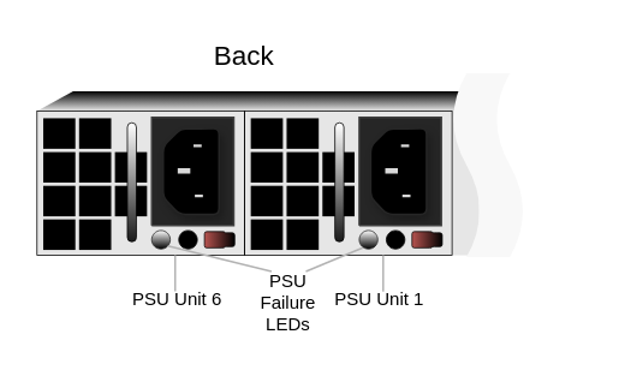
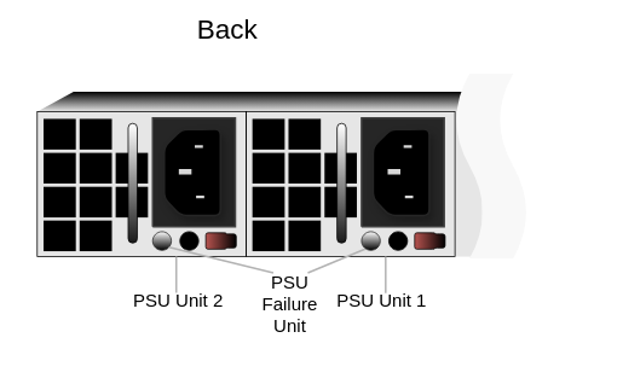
  <mxCell id="0" />
  <mxCell id="1" parent="0" />
  <mxCell id="2" value="" style="rounded=0;whiteSpace=wrap;html=1;strokeWidth=0.5;strokeColor=none;fillColor=#E6E6E6;" parent="1" vertex="1"><mxGeometry x="20" y="61" width="245" height="80" as="geometry" /></mxCell>
  <mxCell id="3" value="" style="shape=trapezoid;perimeter=trapezoidPerimeter;whiteSpace=wrap;html=1;fixedSize=1;shadow=0;strokeWidth=0.25;strokeColor=none;fillColor=#000000;gradientColor=#E6E6E6;" parent="1" vertex="1"><mxGeometry x="20" y="50" width="255" height="11" as="geometry" /></mxCell>
  <mxCell id="4" style="vsdxID=189;shape=stencil(nZLdDoIwDIWfprekdMkI14gv4BMsbrpFZGTg79M7qBqDgQTuunO+rst6QBStVY0BwrYL/mRuTncWxAaIXG1NcF2sQJQgioMP5hj8pdZ8blQkCQfFaO5Je5pQhf3OPc1bSyhjmfvO/trPu7Mr5dd+sJIlMh+ELfOVq2d5nIZxHZjiDPr/gIV4TolIpxs+t63El/7emI/FsFheuasqzsWvPw5ClDhEonwB);labelBackgroundColor=none;rounded=1;html=1;whiteSpace=wrap;aspect=fixed;fillColor=#B85450;strokeWidth=0.5;gradientColor=#000000;gradientDirection=east;" parent="1" vertex="1"><mxGeometry x="112.81" y="127.87" width="16.75" height="9" as="geometry" /></mxCell>
  <mxCell id="5" style="vsdxID=190;fillColor=#ffffff;gradientColor=#000000;shape=stencil(vVHLDsIgEPwajiQI6RfU+h8bu22JCGRB2/69kG1iazx58DazM/vIjjBtmiCi0CplCjecbZ8nYc5Ca+snJJsLEqYTph0C4Ujh4XvmEaqzont41gkL96naodXKrGF6YSfQtUi0OXXDVlqPfJNP6usotUhYbJIUMmQb/GGrAxpRljVycDBuc1hKM2LclX8/7H9nFfB+82Cd45T2+mcspcSRmu4F);strokeColor=#262626;labelBackgroundColor=none;rounded=0;html=1;whiteSpace=wrap;strokeWidth=0.5;" parent="1" vertex="1"><mxGeometry x="83.583" y="127.248" width="10.253" height="10.253" as="geometry" /></mxCell>
  <mxCell id="6" value="" style="group;aspect=fixed;" parent="1" vertex="1" connectable="0"><mxGeometry x="83.583" y="64.5" width="45.46" height="60" as="geometry" /></mxCell>
  <mxCell id="7" style="vsdxID=182;rotation=0;fillColor=#262626;gradientColor=none;shape=stencil(nZBLDoAgDERP0z3SIyjew0SURgSD+Lu9kMZoXLhwN9O+tukAlrNpJg1SzDH4QW/URgNYgZTkjA4UkwJUgGXng+6DX1zLfmoymdXo17xh5zmRJ6Q42BWCfc2oJfdAr+Yv+AP9Cb7OJ3H/2JG1HNGz/84klThPVCc=);strokeColor=#3f3f3f;shadow=0;labelBackgroundColor=none;rounded=0;html=1;whiteSpace=wrap;" parent="6" vertex="1"><mxGeometry width="45.46" height="60.0" as="geometry" /></mxCell>
  <mxCell id="8" style="vsdxID=183;rotation=0;fillColor=none;gradientColor=none;strokeColor=none;shadow=1;labelBackgroundColor=none;rounded=0;html=1;whiteSpace=wrap;" parent="6" vertex="1"><mxGeometry x="6.334" y="6.247" width="30.973" height="47.5" as="geometry" /></mxCell>
  <mxCell id="9" style="vsdxID=184;rotation=0;fillColor=#000000;gradientColor=none;shape=stencil(jZHdDsIgDIWfhlvStf6M6zlfwCcgDh0Rx8Lw9+llqybOqNldz+lXoBxBRVfr1giELgZ/MBdbxVrQSiDapjbBxlQJKgUVOx/MPvhTU7FudSIRBsdUPJP1NIIO2429G/ZIEiD7PHj05/7C63MEgJs31qzWjDrb/EFf+iuMuVTz6fj45BxktpwKI8iF+g0TSIXjFeWMpm85enQqhn/nRKxzHNt7/zOnZHHGVD4A);strokeColor=#262626;shadow=1;labelBackgroundColor=#ffffff;rounded=1;html=1;whiteSpace=wrap;" parent="8" vertex="1"><mxGeometry width="30.973" height="47.5" as="geometry" /></mxCell>
  <mxCell id="10" style="vsdxID=185;rotation=0;fillColor=#d8d8d8;gradientColor=none;shape=stencil(nZBLDoAgDERP0z3SIyjew0SURgSD+Lu9kMZoXLhwN9O+tukAlrNpJg1SzDH4QW/URgNYgZTkjA4UkwJUgGXng+6DX1zLfmoymdXo17xh5zmRJ6Q42BWCfc2oJfdAr+Yv+AP9Cb7OJ3H/2JG1HNGz/84klThPVCc=);strokeColor=none;shadow=1;labelBackgroundColor=none;rounded=0;html=1;whiteSpace=wrap;" parent="8" vertex="1"><mxGeometry x="8.039" y="21.944" width="6.994" height="3.0" as="geometry" /></mxCell>
  <mxCell id="11" style="vsdxID=186;rotation=0;fillColor=#d8d8d8;gradientColor=none;shape=stencil(nZBLDoAgDERP0z3SIyjew0SURgSD+Lu9kMZoXLhwN9O+tukAlrNpJg1SzDH4QW/URgNYgZTkjA4UkwJUgGXng+6DX1zLfmoymdXo17xh5zmRJ6Q42BWCfc2oJfdAr+Yv+AP9Cb7OJ3H/2JG1HNGz/84klThPVCc=);strokeColor=none;shadow=1;labelBackgroundColor=none;rounded=0;html=1;whiteSpace=wrap;" parent="8" vertex="1"><mxGeometry x="16.809" y="8.778" width="4.496" height="1.5" as="geometry" /></mxCell>
  <mxCell id="12" style="vsdxID=187;rotation=0;fillColor=#d8d8d8;gradientColor=none;shape=stencil(nZBLDoAgDERP0z3SIyjew0SURgSD+Lu9kMZoXLhwN9O+tukAlrNpJg1SzDH4QW/URgNYgZTkjA4UkwJUgGXng+6DX1zLfmoymdXo17xh5zmRJ6Q42BWCfc2oJfdAr+Yv+AP9Cb7OJ3H/2JG1HNGz/84klThPVCc=);strokeColor=none;shadow=1;labelBackgroundColor=none;rounded=0;html=1;whiteSpace=wrap;" parent="8" vertex="1"><mxGeometry x="17.54" y="36.574" width="4.496" height="1.5" as="geometry" /></mxCell>
  <mxCell id="13" style="vsdxID=190;shape=stencil(vVHLDsIgEPwajiQI6RfU+h8bu22JCGRB2/69kG1iazx58DazM/vIjjBtmiCi0CplCjecbZ8nYc5Ca+snJJsLEqYTph0C4Ujh4XvmEaqzont41gkL96naodXKrGF6YSfQtUi0OXXDVlqPfJNP6usotUhYbJIUMmQb/GGrAxpRljVycDBuc1hKM2LclX8/7H9nFfB+82Cd45T2+mcspcSRmu4F);labelBackgroundColor=none;rounded=0;html=1;whiteSpace=wrap;strokeWidth=0.5;fillColor=#000000;" parent="1" vertex="1"><mxGeometry x="98.583" y="127.248" width="10.253" height="10.253" as="geometry" /></mxCell>
  <mxCell id="14" value="" style="group;aspect=fixed;" parent="1" vertex="1" connectable="0"><mxGeometry x="23.47" y="65.003" width="57.5" height="73" as="geometry" /></mxCell>
  <mxCell id="15" value="" style="rounded=0;whiteSpace=wrap;html=1;strokeWidth=0.5;fillColor=#000000;strokeColor=none;" parent="14" vertex="1"><mxGeometry y="18.758" width="17.79" height="16.927" as="geometry" /></mxCell>
  <mxCell id="16" value="" style="rounded=0;whiteSpace=wrap;html=1;strokeWidth=0.5;fillColor=#000000;strokeColor=none;" parent="14" vertex="1"><mxGeometry x="19.857" y="18.758" width="17.79" height="16.927" as="geometry" /></mxCell>
  <mxCell id="17" value="" style="rounded=0;whiteSpace=wrap;html=1;strokeWidth=0.5;fillColor=#000000;strokeColor=none;" parent="14" vertex="1"><mxGeometry x="39.71" y="18.758" width="17.79" height="16.927" as="geometry" /></mxCell>
  <mxCell id="18" value="" style="rounded=0;whiteSpace=wrap;html=1;strokeWidth=0.5;fillColor=#000000;strokeColor=none;" parent="14" vertex="1"><mxGeometry y="37.469" width="17.79" height="16.927" as="geometry" /></mxCell>
  <mxCell id="19" value="" style="rounded=0;whiteSpace=wrap;html=1;strokeWidth=0.5;fillColor=#000000;strokeColor=none;" parent="14" vertex="1"><mxGeometry x="19.857" y="37.469" width="17.79" height="16.927" as="geometry" /></mxCell>
  <mxCell id="20" value="" style="rounded=0;whiteSpace=wrap;html=1;strokeWidth=0.5;fillColor=#000000;strokeColor=none;" parent="14" vertex="1"><mxGeometry x="39.71" y="37.469" width="17.79" height="16.927" as="geometry" /></mxCell>
  <mxCell id="21" value="" style="rounded=0;whiteSpace=wrap;html=1;strokeWidth=0.5;fillColor=#000000;strokeColor=none;" parent="14" vertex="1"><mxGeometry width="17.79" height="16.927" as="geometry" /></mxCell>
  <mxCell id="22" value="" style="rounded=0;whiteSpace=wrap;html=1;strokeWidth=0.5;fillColor=#000000;strokeColor=none;" parent="14" vertex="1"><mxGeometry x="19.857" width="17.79" height="16.927" as="geometry" /></mxCell>
  <mxCell id="23" value="" style="rounded=0;whiteSpace=wrap;html=1;strokeWidth=0.5;fillColor=#000000;strokeColor=none;" parent="14" vertex="1"><mxGeometry y="56.073" width="17.79" height="16.927" as="geometry" /></mxCell>
  <mxCell id="24" value="" style="rounded=0;whiteSpace=wrap;html=1;strokeWidth=0.5;fillColor=#000000;strokeColor=none;" parent="14" vertex="1"><mxGeometry x="19.857" y="56.073" width="17.79" height="16.927" as="geometry" /></mxCell>
  <mxCell id="25" value="" style="rounded=1;whiteSpace=wrap;html=1;shadow=0;strokeColor=#000000;strokeWidth=0.5;rotation=90;gradientColor=#ffffff;gradientDirection=west;fillColor=#1A1A1A;arcSize=50;" parent="1" vertex="1"><mxGeometry x="39.58" y="98" width="66" height="5" as="geometry" /></mxCell>
  <mxCell id="26" value="" style="rounded=0;whiteSpace=wrap;html=1;strokeWidth=0.5;gradientColor=#000000;fillColor=none;" parent="1" vertex="1"><mxGeometry x="135" y="61" width="115" height="80" as="geometry" /></mxCell>
  <mxCell id="27" style="vsdxID=189;shape=stencil(nZLdDoIwDIWfprekdMkI14gv4BMsbrpFZGTg79M7qBqDgQTuunO+rst6QBStVY0BwrYL/mRuTncWxAaIXG1NcF2sQJQgioMP5hj8pdZ8blQkCQfFaO5Je5pQhf3OPc1bSyhjmfvO/trPu7Mr5dd+sJIlMh+ELfOVq2d5nIZxHZjiDPr/gIV4TolIpxs+t63El/7emI/FsFheuasqzsWvPw5ClDhEonwB);labelBackgroundColor=none;rounded=1;html=1;whiteSpace=wrap;aspect=fixed;fillColor=#B85450;strokeWidth=0.5;gradientColor=#000000;gradientDirection=east;" parent="1" vertex="1"><mxGeometry x="227.81" y="127.87" width="16.75" height="9" as="geometry" /></mxCell>
  <mxCell id="28" style="vsdxID=190;fillColor=#ffffff;gradientColor=#000000;shape=stencil(vVHLDsIgEPwajiQI6RfU+h8bu22JCGRB2/69kG1iazx58DazM/vIjjBtmiCi0CplCjecbZ8nYc5Ca+snJJsLEqYTph0C4Ujh4XvmEaqzont41gkL96naodXKrGF6YSfQtUi0OXXDVlqPfJNP6usotUhYbJIUMmQb/GGrAxpRljVycDBuc1hKM2LclX8/7H9nFfB+82Cd45T2+mcspcSRmu4F);strokeColor=#262626;labelBackgroundColor=none;rounded=0;html=1;whiteSpace=wrap;strokeWidth=0.5;" parent="1" vertex="1"><mxGeometry x="198.583" y="127.248" width="10.253" height="10.253" as="geometry" /></mxCell>
  <mxCell id="29" value="" style="group;aspect=fixed;" parent="1" vertex="1" connectable="0"><mxGeometry x="198.583" y="64.5" width="45.46" height="60" as="geometry" /></mxCell>
  <mxCell id="30" style="vsdxID=182;rotation=0;fillColor=#262626;gradientColor=none;shape=stencil(nZBLDoAgDERP0z3SIyjew0SURgSD+Lu9kMZoXLhwN9O+tukAlrNpJg1SzDH4QW/URgNYgZTkjA4UkwJUgGXng+6DX1zLfmoymdXo17xh5zmRJ6Q42BWCfc2oJfdAr+Yv+AP9Cb7OJ3H/2JG1HNGz/84klThPVCc=);strokeColor=#3f3f3f;shadow=0;labelBackgroundColor=none;rounded=0;html=1;whiteSpace=wrap;" parent="29" vertex="1"><mxGeometry width="45.46" height="60.0" as="geometry" /></mxCell>
  <mxCell id="31" style="vsdxID=183;rotation=0;fillColor=none;gradientColor=none;strokeColor=none;shadow=1;labelBackgroundColor=none;rounded=0;html=1;whiteSpace=wrap;" parent="29" vertex="1"><mxGeometry x="6.334" y="6.247" width="30.973" height="47.5" as="geometry" /></mxCell>
  <mxCell id="32" style="vsdxID=184;rotation=0;fillColor=#000000;gradientColor=none;shape=stencil(jZHdDsIgDIWfhlvStf6M6zlfwCcgDh0Rx8Lw9+llqybOqNldz+lXoBxBRVfr1giELgZ/MBdbxVrQSiDapjbBxlQJKgUVOx/MPvhTU7FudSIRBsdUPJP1NIIO2429G/ZIEiD7PHj05/7C63MEgJs31qzWjDrb/EFf+iuMuVTz6fj45BxktpwKI8iF+g0TSIXjFeWMpm85enQqhn/nRKxzHNt7/zOnZHHGVD4A);strokeColor=#262626;shadow=1;labelBackgroundColor=#ffffff;rounded=1;html=1;whiteSpace=wrap;" parent="31" vertex="1"><mxGeometry width="30.973" height="47.5" as="geometry" /></mxCell>
  <mxCell id="33" style="vsdxID=185;rotation=0;fillColor=#d8d8d8;gradientColor=none;shape=stencil(nZBLDoAgDERP0z3SIyjew0SURgSD+Lu9kMZoXLhwN9O+tukAlrNpJg1SzDH4QW/URgNYgZTkjA4UkwJUgGXng+6DX1zLfmoymdXo17xh5zmRJ6Q42BWCfc2oJfdAr+Yv+AP9Cb7OJ3H/2JG1HNGz/84klThPVCc=);strokeColor=none;shadow=1;labelBackgroundColor=none;rounded=0;html=1;whiteSpace=wrap;" parent="31" vertex="1"><mxGeometry x="8.039" y="21.944" width="6.994" height="3.0" as="geometry" /></mxCell>
  <mxCell id="34" style="vsdxID=186;rotation=0;fillColor=#d8d8d8;gradientColor=none;shape=stencil(nZBLDoAgDERP0z3SIyjew0SURgSD+Lu9kMZoXLhwN9O+tukAlrNpJg1SzDH4QW/URgNYgZTkjA4UkwJUgGXng+6DX1zLfmoymdXo17xh5zmRJ6Q42BWCfc2oJfdAr+Yv+AP9Cb7OJ3H/2JG1HNGz/84klThPVCc=);strokeColor=none;shadow=1;labelBackgroundColor=none;rounded=0;html=1;whiteSpace=wrap;" parent="31" vertex="1"><mxGeometry x="16.809" y="8.778" width="4.496" height="1.5" as="geometry" /></mxCell>
  <mxCell id="35" style="vsdxID=187;rotation=0;fillColor=#d8d8d8;gradientColor=none;shape=stencil(nZBLDoAgDERP0z3SIyjew0SURgSD+Lu9kMZoXLhwN9O+tukAlrNpJg1SzDH4QW/URgNYgZTkjA4UkwJUgGXng+6DX1zLfmoymdXo17xh5zmRJ6Q42BWCfc2oJfdAr+Yv+AP9Cb7OJ3H/2JG1HNGz/84klThPVCc=);strokeColor=none;shadow=1;labelBackgroundColor=none;rounded=0;html=1;whiteSpace=wrap;" parent="31" vertex="1"><mxGeometry x="17.54" y="36.574" width="4.496" height="1.5" as="geometry" /></mxCell>
  <mxCell id="36" style="vsdxID=190;shape=stencil(vVHLDsIgEPwajiQI6RfU+h8bu22JCGRB2/69kG1iazx58DazM/vIjjBtmiCi0CplCjecbZ8nYc5Ca+snJJsLEqYTph0C4Ujh4XvmEaqzont41gkL96naodXKrGF6YSfQtUi0OXXDVlqPfJNP6usotUhYbJIUMmQb/GGrAxpRljVycDBuc1hKM2LclX8/7H9nFfB+82Cd45T2+mcspcSRmu4F);labelBackgroundColor=none;rounded=0;html=1;whiteSpace=wrap;strokeWidth=0.5;fillColor=#000000;" parent="1" vertex="1"><mxGeometry x="213.583" y="127.248" width="10.253" height="10.253" as="geometry" /></mxCell>
  <mxCell id="37" value="" style="group;aspect=fixed;" parent="1" vertex="1" connectable="0"><mxGeometry x="138.47" y="65.003" width="57.5" height="73" as="geometry" /></mxCell>
  <mxCell id="38" value="" style="rounded=0;whiteSpace=wrap;html=1;strokeWidth=0.5;fillColor=#000000;strokeColor=none;" parent="37" vertex="1"><mxGeometry y="18.758" width="17.79" height="16.927" as="geometry" /></mxCell>
  <mxCell id="39" value="" style="rounded=0;whiteSpace=wrap;html=1;strokeWidth=0.5;fillColor=#000000;strokeColor=none;" parent="37" vertex="1"><mxGeometry x="19.857" y="18.758" width="17.79" height="16.927" as="geometry" /></mxCell>
  <mxCell id="40" value="" style="rounded=0;whiteSpace=wrap;html=1;strokeWidth=0.5;fillColor=#000000;strokeColor=none;" parent="37" vertex="1"><mxGeometry x="39.71" y="18.758" width="17.79" height="16.927" as="geometry" /></mxCell>
  <mxCell id="41" value="" style="rounded=0;whiteSpace=wrap;html=1;strokeWidth=0.5;fillColor=#000000;strokeColor=none;" parent="37" vertex="1"><mxGeometry y="37.469" width="17.79" height="16.927" as="geometry" /></mxCell>
  <mxCell id="42" value="" style="rounded=0;whiteSpace=wrap;html=1;strokeWidth=0.5;fillColor=#000000;strokeColor=none;" parent="37" vertex="1"><mxGeometry x="19.857" y="37.469" width="17.79" height="16.927" as="geometry" /></mxCell>
  <mxCell id="43" value="" style="rounded=0;whiteSpace=wrap;html=1;strokeWidth=0.5;fillColor=#000000;strokeColor=none;" parent="37" vertex="1"><mxGeometry x="39.71" y="37.469" width="17.79" height="16.927" as="geometry" /></mxCell>
  <mxCell id="44" value="" style="rounded=0;whiteSpace=wrap;html=1;strokeWidth=0.5;fillColor=#000000;strokeColor=none;" parent="37" vertex="1"><mxGeometry width="17.79" height="16.927" as="geometry" /></mxCell>
  <mxCell id="45" value="" style="rounded=0;whiteSpace=wrap;html=1;strokeWidth=0.5;fillColor=#000000;strokeColor=none;" parent="37" vertex="1"><mxGeometry x="19.857" width="17.79" height="16.927" as="geometry" /></mxCell>
  <mxCell id="46" value="" style="rounded=0;whiteSpace=wrap;html=1;strokeWidth=0.5;fillColor=#000000;strokeColor=none;" parent="37" vertex="1"><mxGeometry y="56.073" width="17.79" height="16.927" as="geometry" /></mxCell>
  <mxCell id="47" value="" style="rounded=0;whiteSpace=wrap;html=1;strokeWidth=0.5;fillColor=#000000;strokeColor=none;" parent="37" vertex="1"><mxGeometry x="19.857" y="56.073" width="17.79" height="16.927" as="geometry" /></mxCell>
  <mxCell id="48" value="" style="rounded=1;whiteSpace=wrap;html=1;shadow=0;strokeColor=#000000;strokeWidth=0.5;rotation=90;gradientColor=#ffffff;gradientDirection=west;fillColor=#1A1A1A;arcSize=50;" parent="1" vertex="1"><mxGeometry x="154.58" y="98" width="66" height="5" as="geometry" /></mxCell>
  <mxCell id="49" value="" style="rounded=0;whiteSpace=wrap;html=1;strokeWidth=0.5;gradientColor=#000000;fillColor=none;" parent="1" vertex="1"><mxGeometry x="20" y="61" width="115" height="80" as="geometry" /></mxCell>
- <mxCell id="50" value="&lt;span style=&quot;font-weight: normal&quot;&gt;Back&lt;/span&gt;" style="text;html=1;strokeColor=none;fillColor=none;align=center;verticalAlign=middle;whiteSpace=wrap;rounded=0;shadow=0;fontSize=15;fontStyle=1" parent="1" vertex="1"><mxGeometry x="23.47" y="20" width="224.45" height="20" as="geometry" /></mxCell>
+ <mxCell id="50" value="&lt;span style=&quot;font-weight: normal&quot;&gt;Back&lt;/span&gt;" style="text;html=1;strokeColor=none;fillColor=none;align=center;verticalAlign=middle;whiteSpace=wrap;rounded=0;shadow=0;fontSize=15;fontStyle=1" parent="1" vertex="1"><mxGeometry x="13.47" y="5" width="224.45" height="20" as="geometry" /></mxCell>
  <mxCell id="51" value="PSU Unit 1" style="text;whiteSpace=wrap;html=1;fontSize=10;align=center;" parent="1" vertex="1"><mxGeometry x="170" y="153" width="80.22" height="20" as="geometry" /></mxCell>
  <mxCell id="52" value="" style="endArrow=none;html=1;fontSize=10;shadow=0;strokeColor=#B3B3B3;exitX=1.017;exitY=0.535;exitDx=0;exitDy=0;exitPerimeter=0;" parent="1" edge="1"><mxGeometry width="50" height="50" relative="1" as="geometry"><mxPoint x="211.834" y="141" as="sourcePoint" /><mxPoint x="211.84" y="161.16" as="targetPoint" /></mxGeometry></mxCell>
  <mxCell id="53" value="" style="endArrow=none;html=1;fontSize=10;shadow=0;strokeColor=#B3B3B3;exitX=1.017;exitY=0.535;exitDx=0;exitDy=0;exitPerimeter=0;" parent="1" edge="1"><mxGeometry width="50" height="50" relative="1" as="geometry"><mxPoint x="96.584" y="141" as="sourcePoint" /><mxPoint x="96.59" y="161" as="targetPoint" /></mxGeometry></mxCell>
- <mxCell id="54" value="PSU Unit 6" style="text;whiteSpace=wrap;html=1;fontSize=10;align=center;" parent="1" vertex="1"><mxGeometry x="58.25" y="153" width="80.22" height="20" as="geometry" /></mxCell>
- <mxCell id="55" value="PSU&lt;br&gt;Failure&lt;br&gt;LEDs" style="text;whiteSpace=wrap;html=1;fontSize=10;align=center;" parent="1" vertex="1"><mxGeometry x="143" y="143" width="33.03" height="50" as="geometry" /></mxCell>
+ <mxCell id="54" value="PSU Unit 2" style="text;whiteSpace=wrap;html=1;fontSize=10;align=center;" parent="1" vertex="1"><mxGeometry x="58.25" y="153" width="80.22" height="20" as="geometry" /></mxCell>
+ <mxCell id="55" value="PSU&lt;br&gt;Failure&lt;br&gt;Unit" style="text;whiteSpace=wrap;html=1;fontSize=10;align=center;" parent="1" vertex="1"><mxGeometry x="143" y="143" width="33.03" height="50" as="geometry" /></mxCell>
  <mxCell id="56" value="" style="endArrow=none;html=1;fontSize=10;shadow=0;strokeColor=#B3B3B3;exitX=0.287;exitY=0.928;exitDx=0;exitDy=0;exitPerimeter=0;" parent="1" edge="1"><mxGeometry width="50" height="50" relative="1" as="geometry"><mxPoint x="200.526" y="136.763" as="sourcePoint" /><mxPoint x="169" y="150" as="targetPoint" /></mxGeometry></mxCell>
  <mxCell id="57" value="" style="endArrow=none;html=1;fontSize=10;shadow=0;strokeColor=#B3B3B3;" parent="1" edge="1"><mxGeometry width="50" height="50" relative="1" as="geometry"><mxPoint x="92.56" y="135.87" as="sourcePoint" /><mxPoint x="150" y="150" as="targetPoint" /></mxGeometry></mxCell>
  <mxCell id="58" value="" style="shape=tape;whiteSpace=wrap;html=1;rotation=90;strokeColor=none;fillColor=#F8F8F8;" parent="1" vertex="1"><mxGeometry x="219" y="71" width="102" height="40" as="geometry" /></mxCell>
